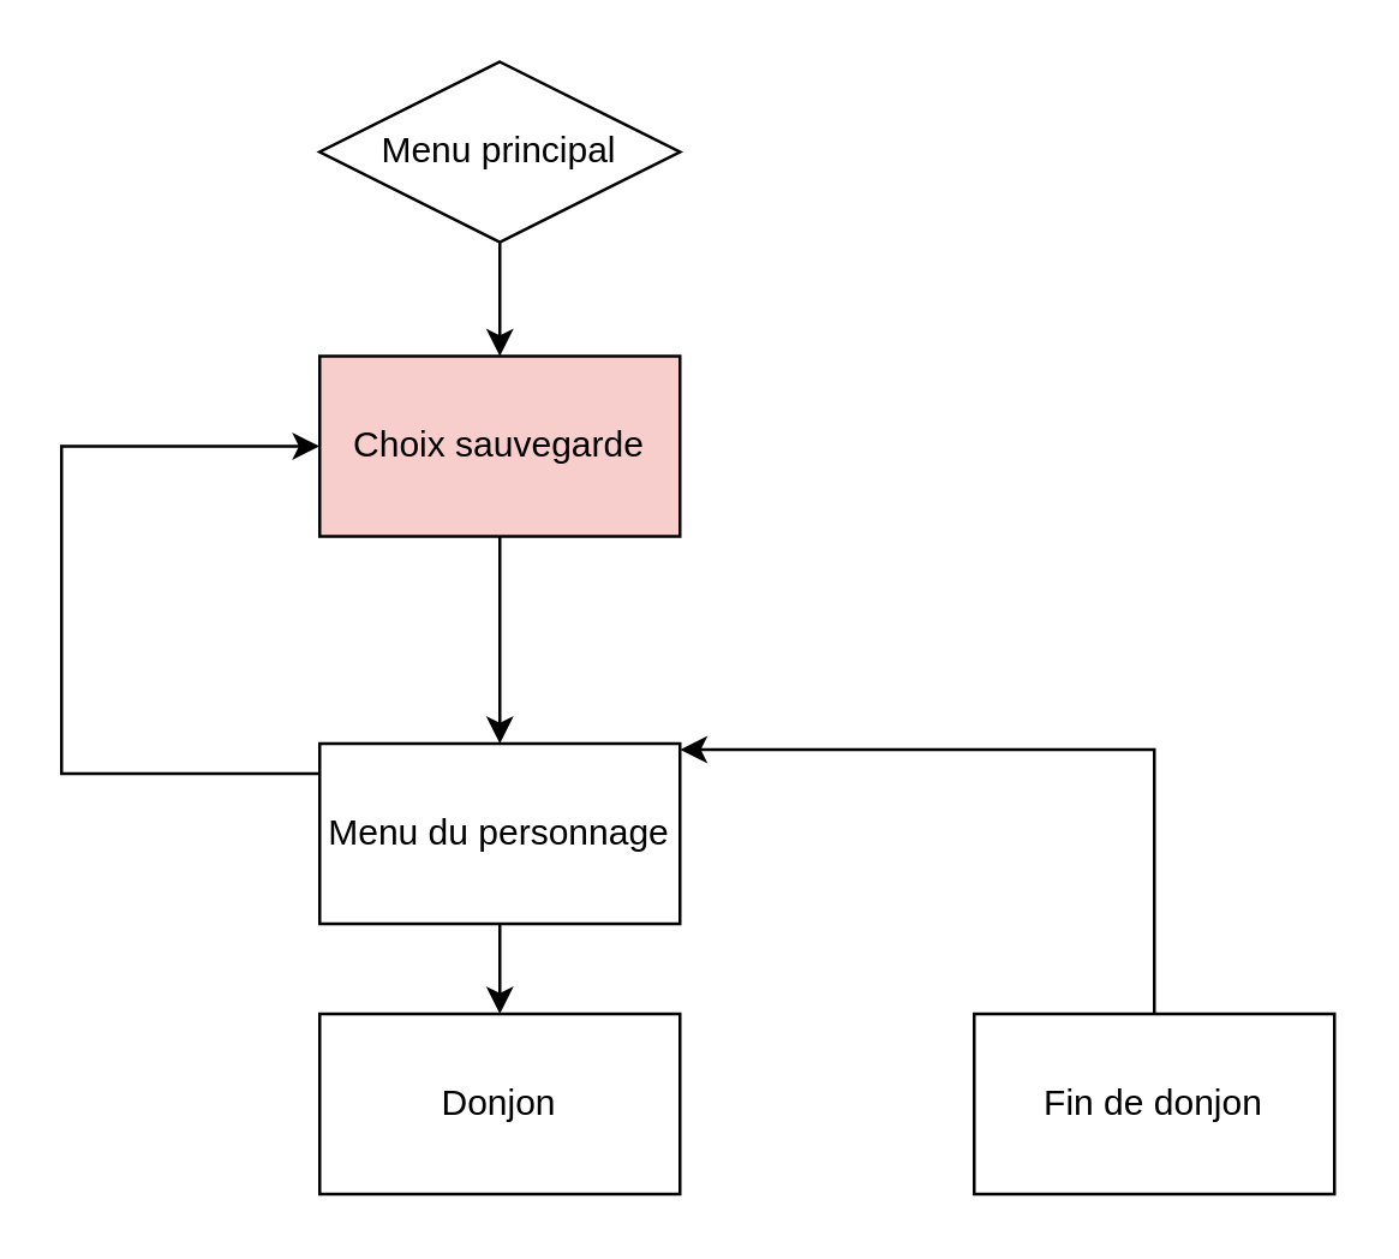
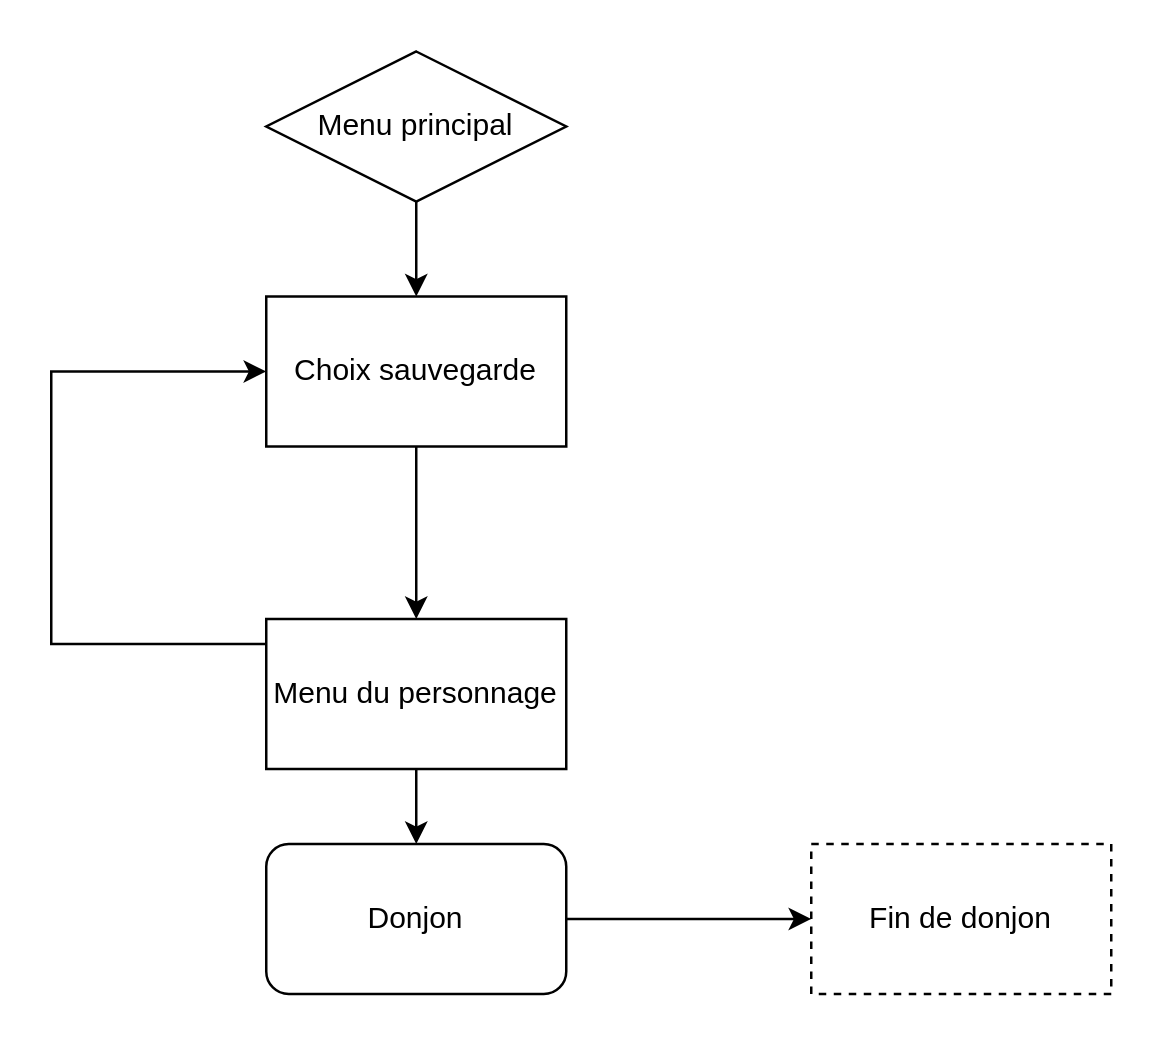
  <mxCell id="0" />
  <mxCell id="1" parent="0" />
  <mxCell id="2" style="edgeStyle=orthogonalEdgeStyle;rounded=0;orthogonalLoop=1;jettySize=auto;html=1;" edge="1" parent="1" source="3" target="12"><mxGeometry relative="1" as="geometry" /></mxCell>
  <mxCell id="3" value="Menu principal" style="rhombus;whiteSpace=wrap;html=1;" vertex="1" parent="1"><mxGeometry x="106" y="20" width="120" height="60" as="geometry" /></mxCell>
  <mxCell id="4" style="edgeStyle=orthogonalEdgeStyle;rounded=0;orthogonalLoop=1;jettySize=auto;html=1;" edge="1" parent="1" source="6" target="8"><mxGeometry relative="1" as="geometry" /></mxCell>
  <mxCell id="5" style="edgeStyle=orthogonalEdgeStyle;rounded=0;orthogonalLoop=1;jettySize=auto;html=1;" edge="1" parent="1" source="6" target="12"><mxGeometry relative="1" as="geometry"><Array as="points"><mxPoint x="20" y="257" /><mxPoint x="20" y="148" /></Array></mxGeometry></mxCell>
  <mxCell id="6" value="Menu du personnage" style="rounded=0;whiteSpace=wrap;html=1;" vertex="1" parent="1"><mxGeometry x="106" y="247" width="120" height="60" as="geometry" /></mxCell>
- <mxCell id="8" value="Donjon" style="rounded=0;whiteSpace=wrap;html=1;" vertex="1" parent="1"><mxGeometry x="106" y="337" width="120" height="60" as="geometry" /></mxCell>
- <mxCell id="9" style="edgeStyle=orthogonalEdgeStyle;rounded=0;orthogonalLoop=1;jettySize=auto;html=1;" edge="1" parent="1" source="10" target="6"><mxGeometry relative="1" as="geometry"><Array as="points"><mxPoint x="384" y="249" /></Array></mxGeometry></mxCell>
- <mxCell id="10" value="Fin de donjon" style="rounded=0;whiteSpace=wrap;html=1;" vertex="1" parent="1"><mxGeometry x="324" y="337" width="120" height="60" as="geometry" /></mxCell>
+ <mxCell id="7" style="edgeStyle=orthogonalEdgeStyle;rounded=0;orthogonalLoop=1;jettySize=auto;html=1;" edge="1" parent="1" source="8" target="10"><mxGeometry relative="1" as="geometry"><mxPoint x="300" y="347" as="targetPoint" /></mxGeometry></mxCell>
+ <mxCell id="8" value="Donjon" style="whiteSpace=wrap;html=1;rounded=1;" vertex="1" parent="1"><mxGeometry x="106" y="337" width="120" height="60" as="geometry" /></mxCell>
+ <mxCell id="10" value="Fin de donjon" style="rounded=0;whiteSpace=wrap;html=1;dashed=1;" vertex="1" parent="1"><mxGeometry x="324" y="337" width="120" height="60" as="geometry" /></mxCell>
  <mxCell id="11" style="edgeStyle=orthogonalEdgeStyle;rounded=0;orthogonalLoop=1;jettySize=auto;html=1;" edge="1" parent="1" source="12" target="6"><mxGeometry relative="1" as="geometry" /></mxCell>
- <mxCell id="12" value="Choix sauvegarde" style="rounded=0;whiteSpace=wrap;html=1;fillColor=#f8cecc;" vertex="1" parent="1"><mxGeometry x="106" y="118" width="120" height="60" as="geometry" /></mxCell>
+ <mxCell id="12" value="Choix sauvegarde" style="rounded=0;whiteSpace=wrap;html=1;" vertex="1" parent="1"><mxGeometry x="106" y="118" width="120" height="60" as="geometry" /></mxCell>
